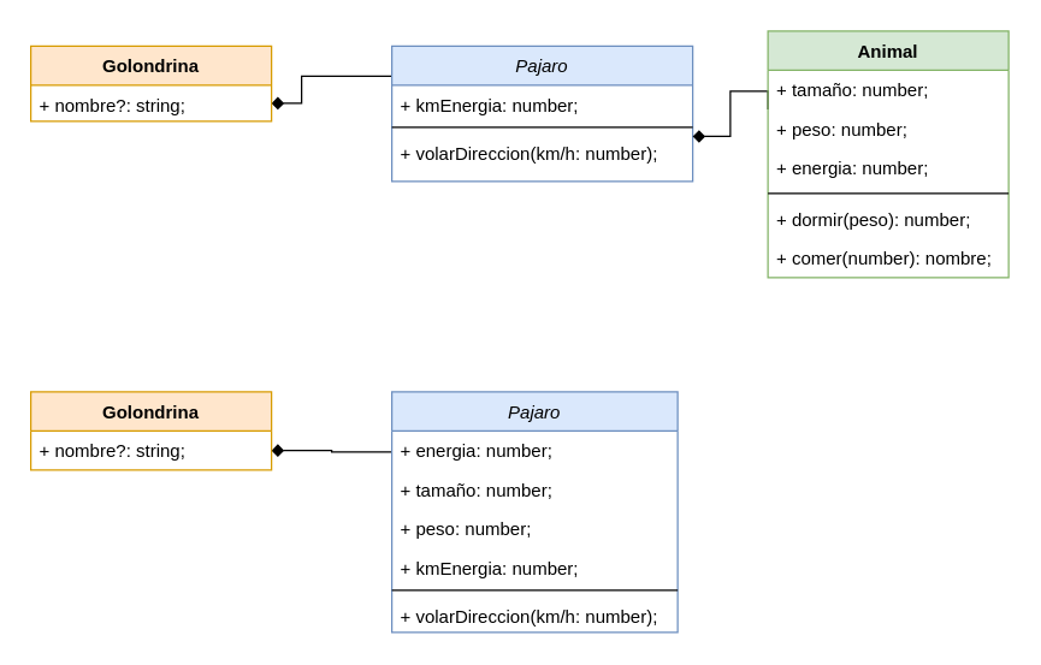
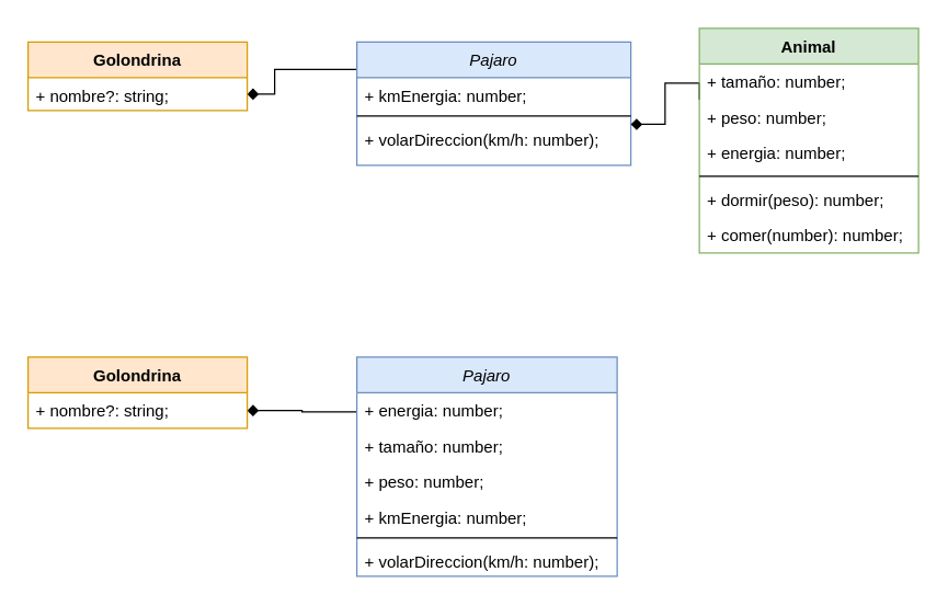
  <mxCell id="0" />
  <mxCell id="1" parent="0" />
  <mxCell id="2" value="" style="edgeStyle=orthogonalEdgeStyle;rounded=0;orthogonalLoop=1;jettySize=auto;html=1;startArrow=none;startFill=0;endArrow=diamond;endFill=1;strokeWidth=1;entryX=1;entryY=0.5;entryDx=0;entryDy=0;" edge="1" parent="1" source="3" target="16"><mxGeometry relative="1" as="geometry"><mxPoint x="180" y="103" as="targetPoint" /><Array as="points"><mxPoint x="200" y="50" /><mxPoint x="200" y="68" /></Array></mxGeometry></mxCell>
  <mxCell id="3" value="Pajaro" style="swimlane;fontStyle=2;align=center;verticalAlign=top;childLayout=stackLayout;horizontal=1;startSize=26;horizontalStack=0;resizeParent=1;resizeLast=0;collapsible=1;marginBottom=0;rounded=0;shadow=0;strokeWidth=1;labelBackgroundColor=none;fillColor=#dae8fc;strokeColor=#6c8ebf;" vertex="1" parent="1"><mxGeometry x="260" y="30" width="200" height="90" as="geometry"><mxRectangle x="220" y="120" width="160" height="26" as="alternateBounds" /></mxGeometry></mxCell>
  <mxCell id="4" value="+ kmEnergia: number;" style="text;align=left;verticalAlign=top;spacingLeft=4;spacingRight=4;overflow=hidden;rotatable=0;points=[[0,0.5],[1,0.5]];portConstraint=eastwest;" vertex="1" parent="3"><mxGeometry y="26" width="200" height="24" as="geometry" /></mxCell>
  <mxCell id="5" value="" style="line;strokeWidth=1;fillColor=none;align=left;verticalAlign=middle;spacingTop=-1;spacingLeft=3;spacingRight=3;rotatable=0;labelPosition=right;points=[];portConstraint=eastwest;labelBackgroundColor=none;" vertex="1" parent="3"><mxGeometry y="50" width="200" height="8" as="geometry" /></mxCell>
  <mxCell id="6" value="+ volarDireccion(km/h: number);" style="text;align=left;verticalAlign=top;spacingLeft=4;spacingRight=4;overflow=hidden;rotatable=0;points=[[0,0.5],[1,0.5]];portConstraint=eastwest;" vertex="1" parent="3"><mxGeometry y="58" width="200" height="24" as="geometry" /></mxCell>
  <mxCell id="7" value="" style="edgeStyle=orthogonalEdgeStyle;rounded=0;orthogonalLoop=1;jettySize=auto;html=1;endArrow=diamond;endFill=1;startArrow=none;startFill=0;" edge="1" parent="1"><mxGeometry relative="1" as="geometry"><mxPoint x="510" y="72" as="sourcePoint" /><mxPoint x="460" y="90.034" as="targetPoint" /><Array as="points"><mxPoint x="510" y="60" /><mxPoint x="485" y="60" /><mxPoint x="485" y="90" /></Array></mxGeometry></mxCell>
  <mxCell id="8" value="Animal" style="swimlane;fontStyle=1;align=center;verticalAlign=top;childLayout=stackLayout;horizontal=1;startSize=26;horizontalStack=0;resizeParent=1;resizeParentMax=0;resizeLast=0;collapsible=1;marginBottom=0;labelBackgroundColor=none;fillColor=#d5e8d4;strokeColor=#82b366;" vertex="1" parent="1"><mxGeometry x="510" y="20" width="160" height="164" as="geometry" /></mxCell>
  <mxCell id="9" value="+ tamaño: number;" style="text;strokeColor=none;fillColor=none;align=left;verticalAlign=top;spacingLeft=4;spacingRight=4;overflow=hidden;rotatable=0;points=[[0,0.5],[1,0.5]];portConstraint=eastwest;labelBackgroundColor=none;" vertex="1" parent="8"><mxGeometry y="26" width="160" height="26" as="geometry" /></mxCell>
  <mxCell id="10" value="+ peso: number;" style="text;strokeColor=none;fillColor=none;align=left;verticalAlign=top;spacingLeft=4;spacingRight=4;overflow=hidden;rotatable=0;points=[[0,0.5],[1,0.5]];portConstraint=eastwest;labelBackgroundColor=none;" vertex="1" parent="8"><mxGeometry y="52" width="160" height="26" as="geometry" /></mxCell>
  <mxCell id="11" value="+ energia: number;" style="text;strokeColor=none;fillColor=none;align=left;verticalAlign=top;spacingLeft=4;spacingRight=4;overflow=hidden;rotatable=0;points=[[0,0.5],[1,0.5]];portConstraint=eastwest;labelBackgroundColor=none;" vertex="1" parent="8"><mxGeometry y="78" width="160" height="26" as="geometry" /></mxCell>
  <mxCell id="12" value="" style="line;strokeWidth=1;fillColor=none;align=left;verticalAlign=middle;spacingTop=-1;spacingLeft=3;spacingRight=3;rotatable=0;labelPosition=right;points=[];portConstraint=eastwest;labelBackgroundColor=none;" vertex="1" parent="8"><mxGeometry y="104" width="160" height="8" as="geometry" /></mxCell>
  <mxCell id="13" value="+ dormir(peso): number;" style="text;strokeColor=none;fillColor=none;align=left;verticalAlign=top;spacingLeft=4;spacingRight=4;overflow=hidden;rotatable=0;points=[[0,0.5],[1,0.5]];portConstraint=eastwest;labelBackgroundColor=none;" vertex="1" parent="8"><mxGeometry y="112" width="160" height="26" as="geometry" /></mxCell>
- <mxCell id="14" value="+ comer(number): nombre;" style="text;strokeColor=none;fillColor=none;align=left;verticalAlign=top;spacingLeft=4;spacingRight=4;overflow=hidden;rotatable=0;points=[[0,0.5],[1,0.5]];portConstraint=eastwest;labelBackgroundColor=none;" vertex="1" parent="8"><mxGeometry y="138" width="160" height="26" as="geometry" /></mxCell>
+ <mxCell id="14" value="+ comer(number): number;" style="text;strokeColor=none;fillColor=none;align=left;verticalAlign=top;spacingLeft=4;spacingRight=4;overflow=hidden;rotatable=0;points=[[0,0.5],[1,0.5]];portConstraint=eastwest;labelBackgroundColor=none;" vertex="1" parent="8"><mxGeometry y="138" width="160" height="26" as="geometry" /></mxCell>
  <mxCell id="15" value="Golondrina" style="swimlane;fontStyle=1;align=center;verticalAlign=top;childLayout=stackLayout;horizontal=1;startSize=26;horizontalStack=0;resizeParent=1;resizeParentMax=0;resizeLast=0;collapsible=1;marginBottom=0;labelBackgroundColor=none;fillColor=#ffe6cc;strokeColor=#d79b00;" vertex="1" parent="1"><mxGeometry x="20" y="30" width="160" height="50" as="geometry" /></mxCell>
  <mxCell id="16" value="+ nombre?: string;" style="text;align=left;verticalAlign=top;spacingLeft=4;spacingRight=4;overflow=hidden;rotatable=0;points=[[0,0.5],[1,0.5]];portConstraint=eastwest;" vertex="1" parent="15"><mxGeometry y="26" width="160" height="24" as="geometry" /></mxCell>
  <mxCell id="17" value="" style="edgeStyle=orthogonalEdgeStyle;rounded=0;orthogonalLoop=1;jettySize=auto;html=1;startArrow=none;startFill=0;endArrow=diamond;endFill=1;strokeWidth=1;entryX=1;entryY=0.5;entryDx=0;entryDy=0;" edge="1" source="18" target="26" parent="1"><mxGeometry relative="1" as="geometry"><mxPoint x="180" y="333" as="targetPoint" /><Array as="points"><mxPoint x="220" y="300" /><mxPoint x="180" y="299" /></Array></mxGeometry></mxCell>
  <mxCell id="18" value="Pajaro" style="swimlane;fontStyle=2;align=center;verticalAlign=top;childLayout=stackLayout;horizontal=1;startSize=26;horizontalStack=0;resizeParent=1;resizeLast=0;collapsible=1;marginBottom=0;rounded=0;shadow=0;strokeWidth=1;labelBackgroundColor=none;fillColor=#dae8fc;strokeColor=#6c8ebf;" vertex="1" parent="1"><mxGeometry x="260" y="260" width="190" height="160" as="geometry"><mxRectangle x="220" y="120" width="160" height="26" as="alternateBounds" /></mxGeometry></mxCell>
  <mxCell id="19" value="+ energia: number;" style="text;align=left;verticalAlign=top;spacingLeft=4;spacingRight=4;overflow=hidden;rotatable=0;points=[[0,0.5],[1,0.5]];portConstraint=eastwest;" vertex="1" parent="18"><mxGeometry y="26" width="190" height="26" as="geometry" /></mxCell>
  <mxCell id="20" value="+ tamaño: number;" style="text;align=left;verticalAlign=top;spacingLeft=4;spacingRight=4;overflow=hidden;rotatable=0;points=[[0,0.5],[1,0.5]];portConstraint=eastwest;" vertex="1" parent="18"><mxGeometry y="52" width="190" height="26" as="geometry" /></mxCell>
  <mxCell id="21" value="+ peso: number;" style="text;align=left;verticalAlign=top;spacingLeft=4;spacingRight=4;overflow=hidden;rotatable=0;points=[[0,0.5],[1,0.5]];portConstraint=eastwest;" vertex="1" parent="18"><mxGeometry y="78" width="190" height="26" as="geometry" /></mxCell>
  <mxCell id="22" value="+ kmEnergia: number;" style="text;align=left;verticalAlign=top;spacingLeft=4;spacingRight=4;overflow=hidden;rotatable=0;points=[[0,0.5],[1,0.5]];portConstraint=eastwest;" vertex="1" parent="18"><mxGeometry y="104" width="190" height="24" as="geometry" /></mxCell>
  <mxCell id="23" value="" style="line;strokeWidth=1;fillColor=none;align=left;verticalAlign=middle;spacingTop=-1;spacingLeft=3;spacingRight=3;rotatable=0;labelPosition=right;points=[];portConstraint=eastwest;labelBackgroundColor=none;" vertex="1" parent="18"><mxGeometry y="128" width="190" height="8" as="geometry" /></mxCell>
  <mxCell id="24" value="+ volarDireccion(km/h: number);" style="text;align=left;verticalAlign=top;spacingLeft=4;spacingRight=4;overflow=hidden;rotatable=0;points=[[0,0.5],[1,0.5]];portConstraint=eastwest;" vertex="1" parent="18"><mxGeometry y="136" width="190" height="24" as="geometry" /></mxCell>
  <mxCell id="25" value="Golondrina" style="swimlane;fontStyle=1;align=center;verticalAlign=top;childLayout=stackLayout;horizontal=1;startSize=26;horizontalStack=0;resizeParent=1;resizeParentMax=0;resizeLast=0;collapsible=1;marginBottom=0;labelBackgroundColor=none;fillColor=#ffe6cc;strokeColor=#d79b00;" vertex="1" parent="1"><mxGeometry x="20" y="260" width="160" height="52" as="geometry" /></mxCell>
  <mxCell id="26" value="+ nombre?: string;" style="text;strokeColor=none;fillColor=none;align=left;verticalAlign=top;spacingLeft=4;spacingRight=4;overflow=hidden;rotatable=0;points=[[0,0.5],[1,0.5]];portConstraint=eastwest;labelBackgroundColor=none;" vertex="1" parent="25"><mxGeometry y="26" width="160" height="26" as="geometry" /></mxCell>
